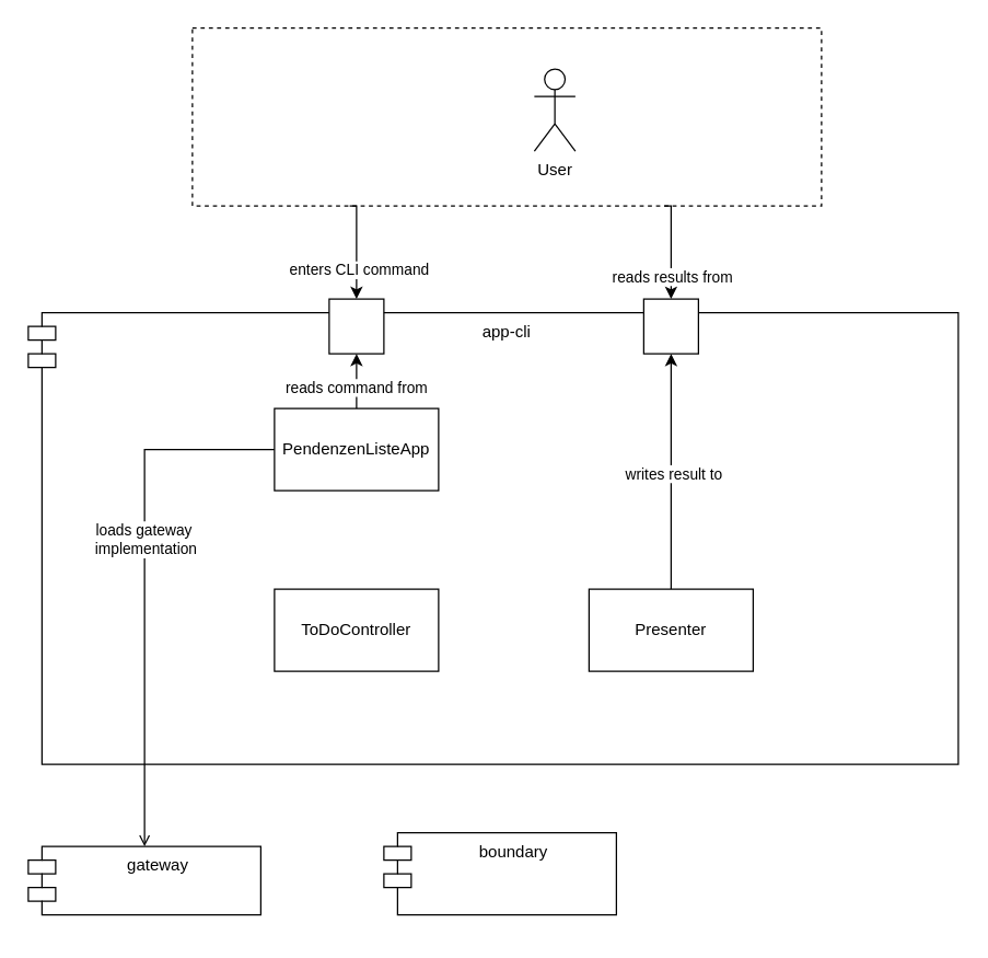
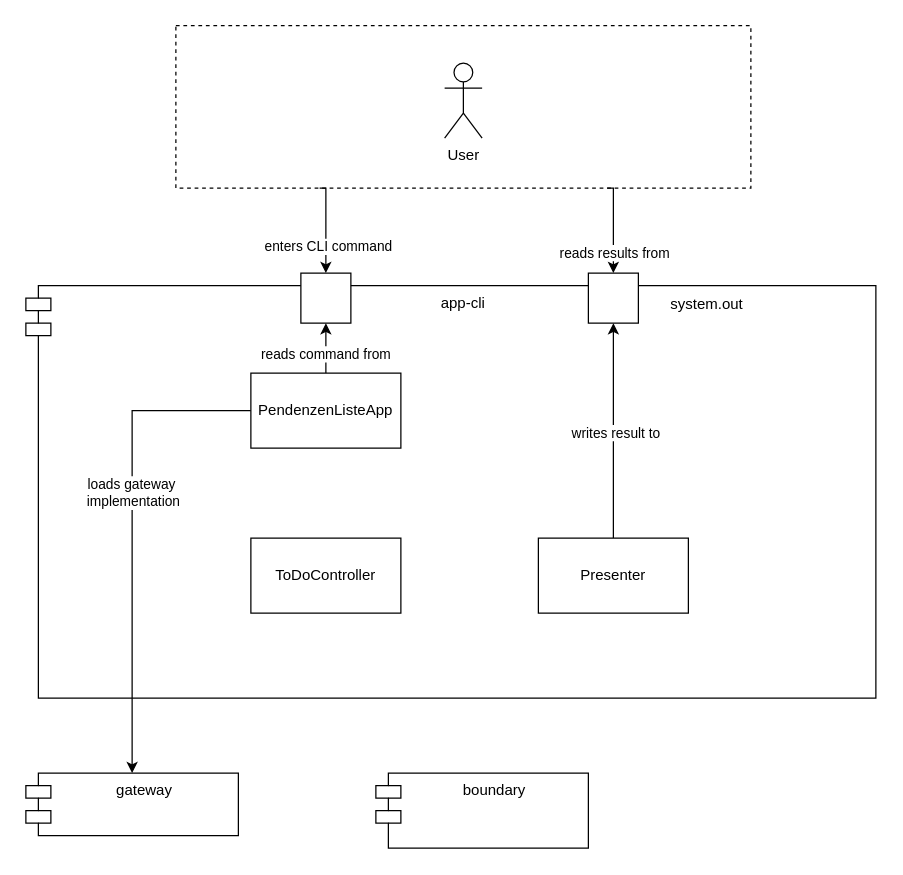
  <mxCell id="0" />
  <mxCell id="1" parent="0" />
  <mxCell id="2" value="" style="rounded=0;whiteSpace=wrap;html=1;dashed=1;" vertex="1" parent="1"><mxGeometry x="140" y="20" width="460" height="130" as="geometry" /></mxCell>
  <mxCell id="3" value="app-cli" style="shape=module;align=left;spacingLeft=20;align=center;verticalAlign=top;whiteSpace=wrap;html=1;" vertex="1" parent="1"><mxGeometry x="20" y="228" width="680" height="330" as="geometry" /></mxCell>
- <mxCell id="4" value="boundary" style="shape=module;align=left;spacingLeft=20;align=center;verticalAlign=top;whiteSpace=wrap;html=1;" vertex="1" parent="1"><mxGeometry x="280" y="608" width="170" height="60" as="geometry" /></mxCell>
+ <mxCell id="4" value="boundary" style="shape=module;align=left;spacingLeft=20;align=center;verticalAlign=top;whiteSpace=wrap;html=1;" vertex="1" parent="1"><mxGeometry x="300" y="618" width="170" height="60" as="geometry" /></mxCell>
  <mxCell id="5" value="gateway" style="shape=module;align=left;spacingLeft=20;align=center;verticalAlign=top;whiteSpace=wrap;html=1;" vertex="1" parent="1"><mxGeometry x="20" y="618" width="170" height="50" as="geometry" /></mxCell>
  <mxCell id="6" style="edgeStyle=orthogonalEdgeStyle;rounded=0;orthogonalLoop=1;jettySize=auto;html=1;entryX=0.5;entryY=0;entryDx=0;entryDy=0;exitX=0.25;exitY=1;exitDx=0;exitDy=0;" edge="1" parent="1" source="2" target="15"><mxGeometry relative="1" as="geometry"><Array as="points"><mxPoint x="260" y="150" /></Array></mxGeometry></mxCell>
  <mxCell id="7" value="enters CLI command" style="edgeLabel;html=1;align=center;verticalAlign=middle;resizable=0;points=[];" vertex="1" connectable="0" parent="6"><mxGeometry x="0.395" y="1" relative="1" as="geometry"><mxPoint as="offset" /></mxGeometry></mxCell>
  <mxCell id="8" style="edgeStyle=orthogonalEdgeStyle;rounded=0;orthogonalLoop=1;jettySize=auto;html=1;exitX=0.75;exitY=1;exitDx=0;exitDy=0;entryX=0.5;entryY=0;entryDx=0;entryDy=0;" edge="1" parent="1" source="2" target="16"><mxGeometry relative="1" as="geometry"><Array as="points"><mxPoint x="490" y="150" /></Array></mxGeometry></mxCell>
  <mxCell id="9" value="reads results from" style="edgeLabel;html=1;align=center;verticalAlign=middle;resizable=0;points=[];" vertex="1" connectable="0" parent="8"><mxGeometry x="0.439" y="1" relative="1" as="geometry"><mxPoint x="-1" y="3" as="offset" /></mxGeometry></mxCell>
- <mxCell id="10" value="User" style="shape=umlActor;verticalLabelPosition=bottom;verticalAlign=top;html=1;outlineConnect=0;" vertex="1" parent="1"><mxGeometry x="390" y="50" width="30" height="60" as="geometry" /></mxCell>
+ <mxCell id="10" value="User" style="shape=umlActor;verticalLabelPosition=bottom;verticalAlign=top;html=1;outlineConnect=0;" vertex="1" parent="1"><mxGeometry x="355" y="50" width="30" height="60" as="geometry" /></mxCell>
  <mxCell id="11" value="ToDoController" style="rounded=0;whiteSpace=wrap;html=1;" vertex="1" parent="1"><mxGeometry x="200" y="430" width="120" height="60" as="geometry" /></mxCell>
  <mxCell id="12" style="edgeStyle=orthogonalEdgeStyle;rounded=0;orthogonalLoop=1;jettySize=auto;html=1;exitX=0.5;exitY=0;exitDx=0;exitDy=0;" edge="1" parent="1" source="14" target="16"><mxGeometry relative="1" as="geometry" /></mxCell>
  <mxCell id="13" value="writes result to" style="edgeLabel;html=1;align=center;verticalAlign=middle;resizable=0;points=[];" vertex="1" connectable="0" parent="12"><mxGeometry x="-0.009" y="-1" relative="1" as="geometry"><mxPoint as="offset" /></mxGeometry></mxCell>
  <mxCell id="14" value="Presenter" style="rounded=0;whiteSpace=wrap;html=1;" vertex="1" parent="1"><mxGeometry x="430" y="430" width="120" height="60" as="geometry" /></mxCell>
  <mxCell id="15" value="" style="rounded=0;whiteSpace=wrap;html=1;" vertex="1" parent="1"><mxGeometry x="240" y="218" width="40" height="40" as="geometry" /></mxCell>
  <mxCell id="16" value="" style="rounded=0;whiteSpace=wrap;html=1;" vertex="1" parent="1"><mxGeometry x="470" y="218" width="40" height="40" as="geometry" /></mxCell>
+ <mxCell id="17" value="system.out" style="text;html=1;strokeColor=none;fillColor=none;align=center;verticalAlign=middle;whiteSpace=wrap;rounded=0;" vertex="1" parent="1"><mxGeometry x="530" y="228" width="70" height="30" as="geometry" /></mxCell>
  <mxCell id="18" style="edgeStyle=orthogonalEdgeStyle;rounded=0;orthogonalLoop=1;jettySize=auto;html=1;exitX=0.5;exitY=0;exitDx=0;exitDy=0;entryX=0.5;entryY=1;entryDx=0;entryDy=0;" edge="1" parent="1" source="22" target="15"><mxGeometry relative="1" as="geometry" /></mxCell>
  <mxCell id="19" value="reads command from" style="edgeLabel;html=1;align=center;verticalAlign=middle;resizable=0;points=[];" vertex="1" connectable="0" parent="18"><mxGeometry x="-0.2" y="1" relative="1" as="geometry"><mxPoint as="offset" /></mxGeometry></mxCell>
- <mxCell id="20" style="edgeStyle=orthogonalEdgeStyle;rounded=0;orthogonalLoop=1;jettySize=auto;html=1;exitX=0;exitY=0.5;exitDx=0;exitDy=0;endArrow=open;" edge="1" parent="1" source="22" target="5"><mxGeometry relative="1" as="geometry" /></mxCell>
+ <mxCell id="20" style="edgeStyle=orthogonalEdgeStyle;rounded=0;orthogonalLoop=1;jettySize=auto;html=1;exitX=0;exitY=0.5;exitDx=0;exitDy=0;" edge="1" parent="1" source="22" target="5"><mxGeometry relative="1" as="geometry" /></mxCell>
  <mxCell id="21" value="&lt;div&gt;loads gateway&amp;nbsp;&lt;/div&gt;&lt;div&gt;implementation&lt;/div&gt;" style="edgeLabel;html=1;align=center;verticalAlign=middle;resizable=0;points=[];" vertex="1" connectable="0" parent="20"><mxGeometry x="-0.226" relative="1" as="geometry"><mxPoint y="11" as="offset" /></mxGeometry></mxCell>
  <mxCell id="22" value="PendenzenListeApp" style="rounded=0;whiteSpace=wrap;html=1;" vertex="1" parent="1"><mxGeometry x="200" y="298" width="120" height="60" as="geometry" /></mxCell>
